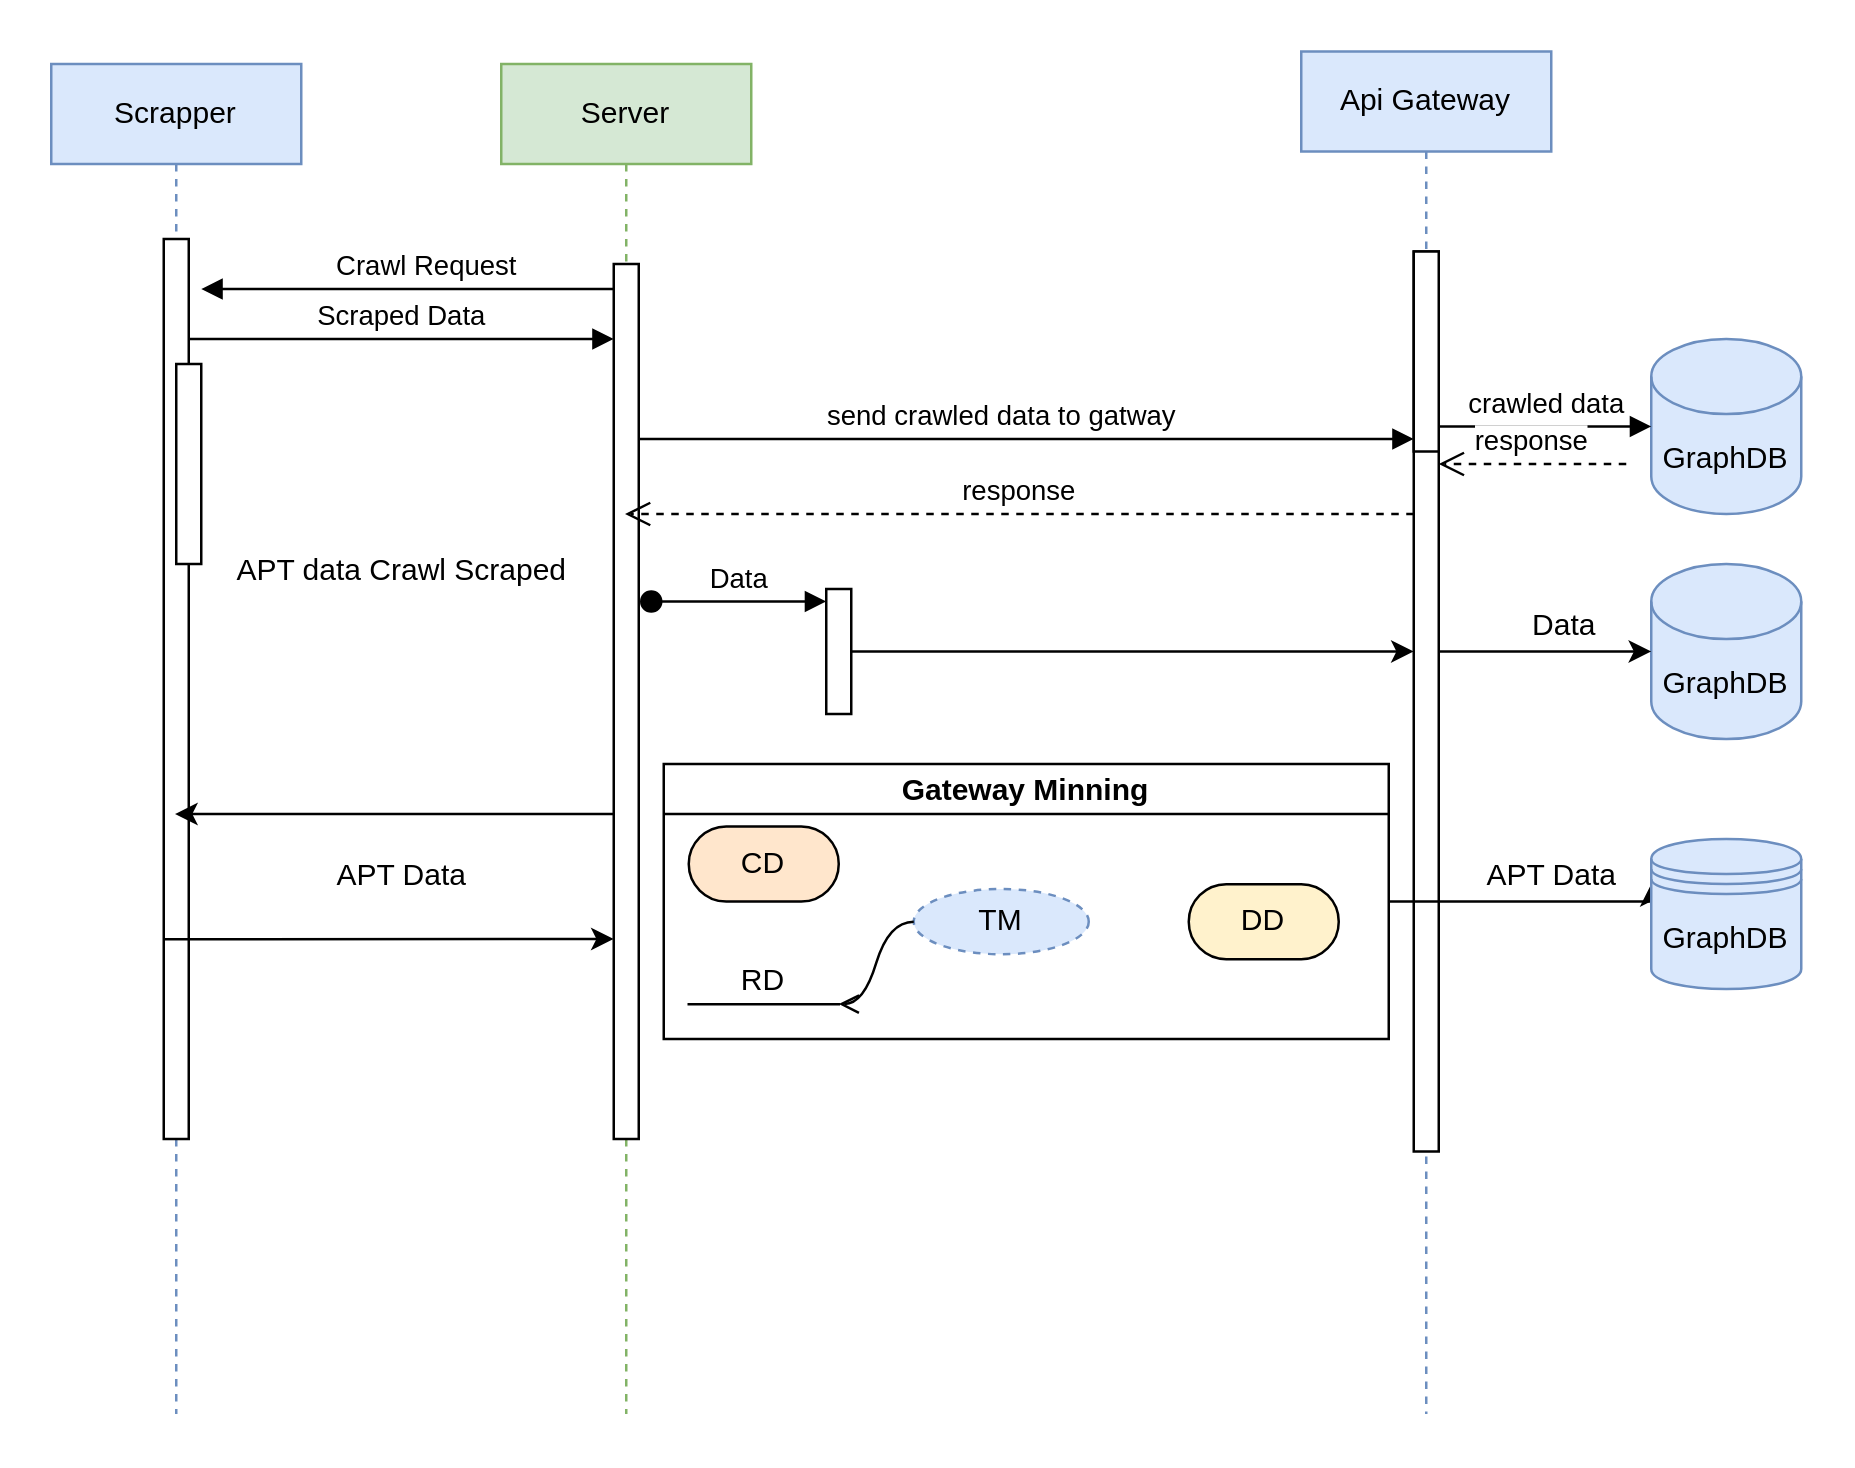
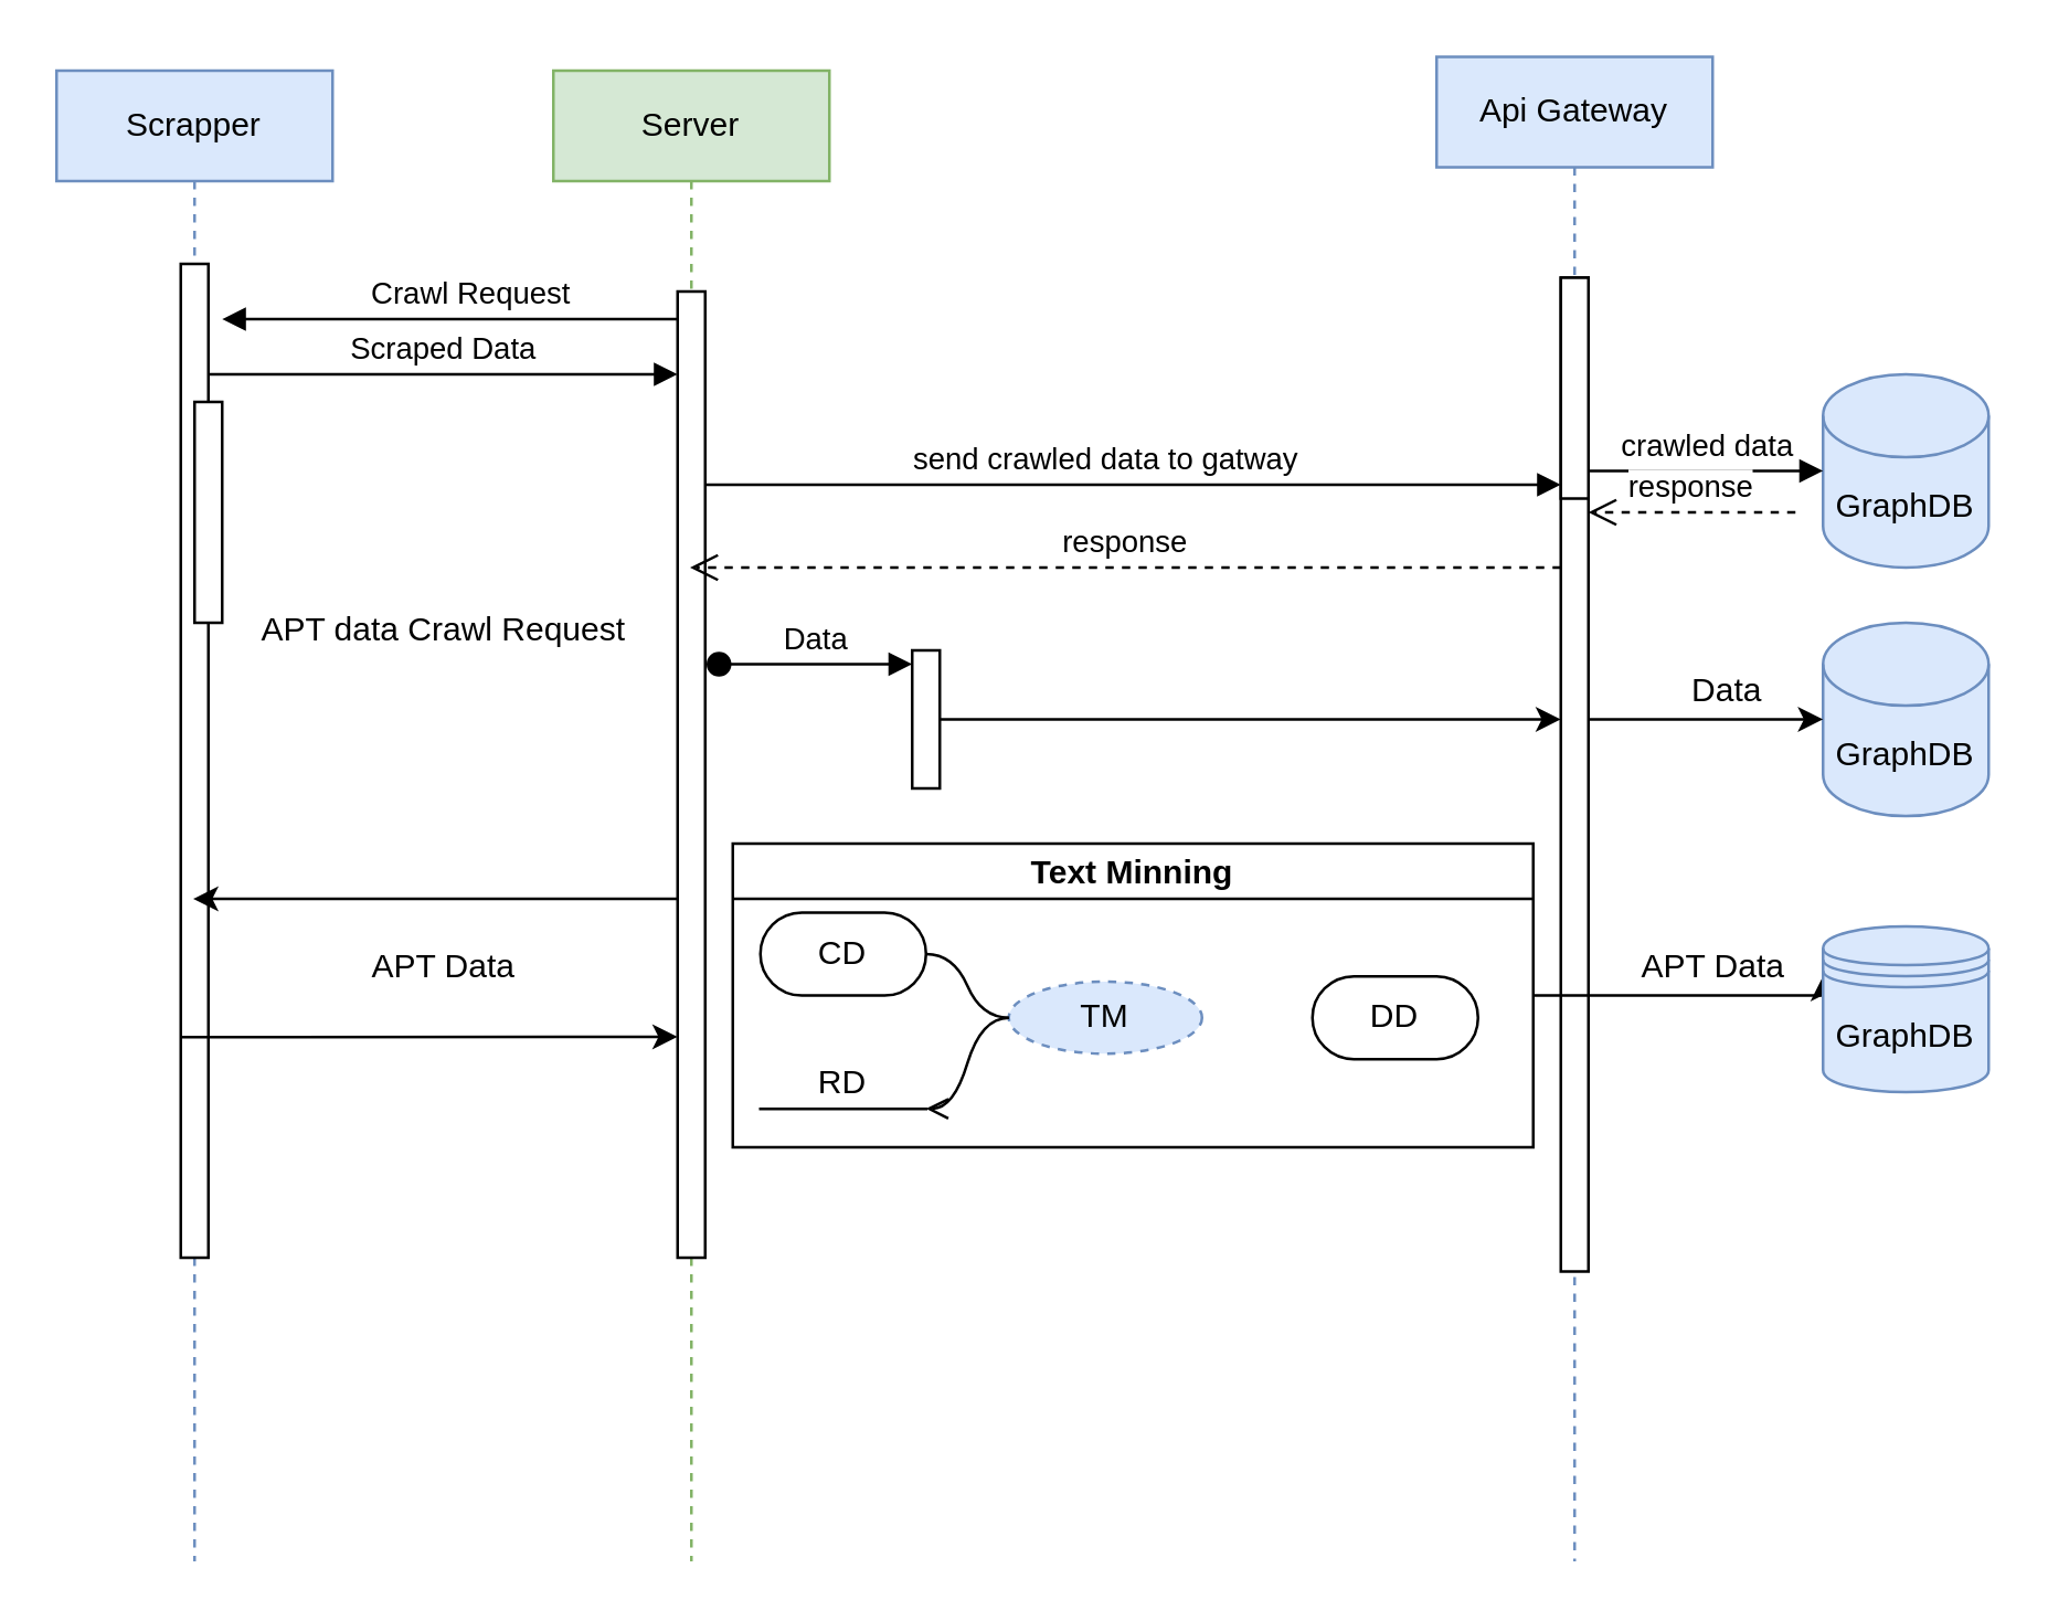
  <mxCell id="0" />
  <mxCell id="1" parent="0" />
  <mxCell id="2" value="Scrapper" style="shape=umlLifeline;perimeter=lifelinePerimeter;whiteSpace=wrap;html=1;container=0;dropTarget=0;collapsible=0;recursiveResize=0;outlineConnect=0;portConstraint=eastwest;newEdgeStyle={&quot;edgeStyle&quot;:&quot;elbowEdgeStyle&quot;,&quot;elbow&quot;:&quot;vertical&quot;,&quot;curved&quot;:0,&quot;rounded&quot;:0};fillColor=#dae8fc;strokeColor=#6c8ebf;" parent="1" vertex="1"><mxGeometry x="20" y="25" width="100" height="540" as="geometry" /></mxCell>
  <mxCell id="3" value="" style="html=1;points=[];perimeter=orthogonalPerimeter;outlineConnect=0;targetShapes=umlLifeline;portConstraint=eastwest;newEdgeStyle={&quot;edgeStyle&quot;:&quot;elbowEdgeStyle&quot;,&quot;elbow&quot;:&quot;vertical&quot;,&quot;curved&quot;:0,&quot;rounded&quot;:0};" parent="2" vertex="1"><mxGeometry x="45" y="70" width="10" height="360" as="geometry" /></mxCell>
  <mxCell id="4" value="" style="html=1;points=[];perimeter=orthogonalPerimeter;outlineConnect=0;targetShapes=umlLifeline;portConstraint=eastwest;newEdgeStyle={&quot;edgeStyle&quot;:&quot;elbowEdgeStyle&quot;,&quot;elbow&quot;:&quot;vertical&quot;,&quot;curved&quot;:0,&quot;rounded&quot;:0};" parent="2" vertex="1"><mxGeometry x="50" y="120" width="10" height="80" as="geometry" /></mxCell>
  <mxCell id="5" value="Server" style="shape=umlLifeline;perimeter=lifelinePerimeter;whiteSpace=wrap;html=1;container=0;dropTarget=0;collapsible=0;recursiveResize=0;outlineConnect=0;portConstraint=eastwest;newEdgeStyle={&quot;edgeStyle&quot;:&quot;elbowEdgeStyle&quot;,&quot;elbow&quot;:&quot;vertical&quot;,&quot;curved&quot;:0,&quot;rounded&quot;:0};fillColor=#d5e8d4;strokeColor=#82b366;" parent="1" vertex="1"><mxGeometry x="200" y="25" width="100" height="540" as="geometry" /></mxCell>
  <mxCell id="6" value="" style="html=1;points=[];perimeter=orthogonalPerimeter;outlineConnect=0;targetShapes=umlLifeline;portConstraint=eastwest;newEdgeStyle={&quot;edgeStyle&quot;:&quot;elbowEdgeStyle&quot;,&quot;elbow&quot;:&quot;vertical&quot;,&quot;curved&quot;:0,&quot;rounded&quot;:0};" parent="5" vertex="1"><mxGeometry x="45" y="80" width="10" height="350" as="geometry" /></mxCell>
  <mxCell id="7" value="Scraped Data" style="html=1;verticalAlign=bottom;endArrow=block;edgeStyle=elbowEdgeStyle;elbow=horizontal;curved=0;rounded=0;" parent="1" source="3" target="6" edge="1"><mxGeometry relative="1" as="geometry"><mxPoint x="175" y="115" as="sourcePoint" /><Array as="points"><mxPoint x="170" y="135" /></Array></mxGeometry></mxCell>
  <mxCell id="8" value="Crawl Request" style="html=1;verticalAlign=bottom;endArrow=block;edgeStyle=elbowEdgeStyle;elbow=vertical;curved=0;rounded=0;" parent="1" edge="1"><mxGeometry x="-0.091" relative="1" as="geometry"><mxPoint x="245" y="115" as="sourcePoint" /><Array as="points"><mxPoint x="170" y="115" /></Array><mxPoint x="80" y="115" as="targetPoint" /><mxPoint as="offset" /></mxGeometry></mxCell>
  <mxCell id="9" value="Api Gateway" style="shape=umlLifeline;whiteSpace=wrap;html=1;container=0;dropTarget=0;collapsible=0;recursiveResize=0;outlineConnect=0;portConstraint=eastwest;newEdgeStyle={&quot;curved&quot;:0,&quot;rounded&quot;:0};points=[[0,0,0,0,5],[0,1,0,0,-5],[1,0,0,0,5],[1,1,0,0,-5]];perimeter=rectanglePerimeter;targetShapes=umlLifeline;participant=label;fillColor=#dae8fc;strokeColor=#6c8ebf;" vertex="1" parent="1"><mxGeometry x="520" y="20" width="100" height="545" as="geometry" /></mxCell>
  <mxCell id="10" value="" style="html=1;points=[];perimeter=orthogonalPerimeter;outlineConnect=0;targetShapes=umlLifeline;portConstraint=eastwest;newEdgeStyle={&quot;edgeStyle&quot;:&quot;elbowEdgeStyle&quot;,&quot;elbow&quot;:&quot;vertical&quot;,&quot;curved&quot;:0,&quot;rounded&quot;:0};" vertex="1" parent="9"><mxGeometry x="45" y="80" width="10" height="360" as="geometry" /></mxCell>
  <mxCell id="11" value="" style="html=1;points=[[0,0,0,0,5],[0,1,0,0,-5],[1,0,0,0,5],[1,1,0,0,-5]];perimeter=orthogonalPerimeter;outlineConnect=0;targetShapes=umlLifeline;portConstraint=eastwest;newEdgeStyle={&quot;curved&quot;:0,&quot;rounded&quot;:0};" vertex="1" parent="9"><mxGeometry x="45" y="80" width="10" height="80" as="geometry" /></mxCell>
  <mxCell id="12" value="response" style="html=1;verticalAlign=bottom;endArrow=open;dashed=1;endSize=8;curved=0;rounded=0;" edge="1" source="10" parent="1" target="5"><mxGeometry relative="1" as="geometry"><mxPoint x="330" y="205" as="targetPoint" /><mxPoint x="400" y="205" as="sourcePoint" /><Array as="points"><mxPoint x="340" y="205" /></Array></mxGeometry></mxCell>
  <mxCell id="13" value="send crawled data to gatway" style="html=1;verticalAlign=bottom;endArrow=block;curved=0;rounded=0;" edge="1" target="11" parent="1" source="6"><mxGeometry x="-0.062" relative="1" as="geometry"><mxPoint x="249.998" y="185" as="sourcePoint" /><mxPoint x="485.45" y="185" as="targetPoint" /><Array as="points"><mxPoint x="360" y="175" /></Array><mxPoint as="offset" /></mxGeometry></mxCell>
  <mxCell id="14" value="GraphDB" style="shape=cylinder3;whiteSpace=wrap;html=1;boundedLbl=1;backgroundOutline=1;size=15;fillColor=#dae8fc;strokeColor=#6c8ebf;" vertex="1" parent="1"><mxGeometry x="660" y="135" width="60" height="70" as="geometry" /></mxCell>
  <mxCell id="15" value="crawled data" style="html=1;verticalAlign=bottom;endArrow=block;curved=0;rounded=0;entryX=0;entryY=0.5;entryDx=0;entryDy=0;entryPerimeter=0;" edge="1" parent="1" source="11" target="14"><mxGeometry width="80" relative="1" as="geometry"><mxPoint x="520" y="175" as="sourcePoint" /><mxPoint x="600" y="175" as="targetPoint" /></mxGeometry></mxCell>
  <mxCell id="16" value="response" style="html=1;verticalAlign=bottom;endArrow=open;dashed=1;endSize=8;curved=0;rounded=0;" edge="1" parent="1" target="10"><mxGeometry relative="1" as="geometry"><mxPoint x="650" y="185" as="sourcePoint" /><mxPoint x="570" y="185" as="targetPoint" /></mxGeometry></mxCell>
  <mxCell id="17" style="edgeStyle=orthogonalEdgeStyle;rounded=0;orthogonalLoop=1;jettySize=auto;html=1;curved=0;" edge="1" parent="1" source="18" target="10"><mxGeometry relative="1" as="geometry"><Array as="points"><mxPoint x="450" y="260" /><mxPoint x="450" y="260" /></Array></mxGeometry></mxCell>
  <mxCell id="18" value="" style="html=1;points=[[0,0,0,0,5],[0,1,0,0,-5],[1,0,0,0,5],[1,1,0,0,-5]];perimeter=orthogonalPerimeter;outlineConnect=0;targetShapes=umlLifeline;portConstraint=eastwest;newEdgeStyle={&quot;curved&quot;:0,&quot;rounded&quot;:0};" vertex="1" parent="1"><mxGeometry x="330" y="235" width="10" height="50" as="geometry" /></mxCell>
  <mxCell id="19" value="Data" style="html=1;verticalAlign=bottom;startArrow=oval;endArrow=block;startSize=8;curved=0;rounded=0;entryX=0;entryY=0;entryDx=0;entryDy=5;" edge="1" target="18" parent="1"><mxGeometry relative="1" as="geometry"><mxPoint x="260" y="240" as="sourcePoint" /></mxGeometry></mxCell>
  <mxCell id="20" value="GraphDB" style="shape=cylinder3;whiteSpace=wrap;html=1;boundedLbl=1;backgroundOutline=1;size=15;fillColor=#dae8fc;strokeColor=#6c8ebf;" vertex="1" parent="1"><mxGeometry x="660" y="225" width="60" height="70" as="geometry" /></mxCell>
  <mxCell id="21" style="edgeStyle=elbowEdgeStyle;rounded=0;orthogonalLoop=1;jettySize=auto;html=1;elbow=vertical;curved=0;" edge="1" parent="1" source="10" target="20"><mxGeometry relative="1" as="geometry" /></mxCell>
  <mxCell id="22" value="Data" style="text;html=1;align=center;verticalAlign=middle;resizable=0;points=[];autosize=1;strokeColor=none;fillColor=none;" vertex="1" parent="1"><mxGeometry x="600" y="235" width="50" height="30" as="geometry" /></mxCell>
  <mxCell id="23" style="edgeStyle=elbowEdgeStyle;rounded=0;orthogonalLoop=1;jettySize=auto;html=1;elbow=vertical;curved=0;" edge="1" parent="1" source="6" target="2"><mxGeometry relative="1" as="geometry"><Array as="points"><mxPoint x="180" y="325" /></Array></mxGeometry></mxCell>
- <mxCell id="24" value="APT data Crawl Scraped" style="text;html=1;align=center;verticalAlign=middle;resizable=0;points=[];autosize=1;strokeColor=none;fillColor=none;" vertex="1" parent="1"><mxGeometry x="80" y="213" width="160" height="30" as="geometry" /></mxCell>
+ <mxCell id="24" value="APT data Crawl Request" style="text;html=1;align=center;verticalAlign=middle;resizable=0;points=[];autosize=1;strokeColor=none;fillColor=none;" vertex="1" parent="1"><mxGeometry x="80" y="213" width="160" height="30" as="geometry" /></mxCell>
  <mxCell id="25" style="edgeStyle=elbowEdgeStyle;rounded=0;orthogonalLoop=1;jettySize=auto;html=1;elbow=vertical;curved=0;" edge="1" parent="1" target="6"><mxGeometry relative="1" as="geometry"><mxPoint x="65.5" y="375.101" as="sourcePoint" /><mxPoint x="240" y="375.101" as="targetPoint" /></mxGeometry></mxCell>
  <mxCell id="26" value="APT Data" style="text;html=1;align=center;verticalAlign=middle;resizable=0;points=[];autosize=1;strokeColor=none;fillColor=none;" vertex="1" parent="1"><mxGeometry x="120" y="335" width="80" height="30" as="geometry" /></mxCell>
  <mxCell id="27" style="edgeStyle=orthogonalEdgeStyle;rounded=0;orthogonalLoop=1;jettySize=auto;html=1;exitX=1;exitY=0.5;exitDx=0;exitDy=0;entryX=0;entryY=0.3;entryDx=0;entryDy=0;" edge="1" parent="1" source="28" target="35"><mxGeometry relative="1" as="geometry"><Array as="points"><mxPoint x="660" y="360" /></Array></mxGeometry></mxCell>
- <mxCell id="28" value="Gateway Minning" style="swimlane;startSize=20;horizontal=1;containerType=tree;" vertex="1" parent="1"><mxGeometry x="265" y="305" width="290" height="110" as="geometry" /></mxCell>
+ <mxCell id="28" value="Text Minning" style="swimlane;startSize=20;horizontal=1;containerType=tree;" vertex="1" parent="1"><mxGeometry x="265" y="305" width="290" height="110" as="geometry" /></mxCell>
  <mxCell id="29" value="TM" style="ellipse;whiteSpace=wrap;html=1;align=center;treeFolding=1;treeMoving=1;newEdgeStyle={&quot;edgeStyle&quot;:&quot;entityRelationEdgeStyle&quot;,&quot;startArrow&quot;:&quot;none&quot;,&quot;endArrow&quot;:&quot;none&quot;,&quot;segment&quot;:10,&quot;curved&quot;:1,&quot;sourcePerimeterSpacing&quot;:0,&quot;targetPerimeterSpacing&quot;:0};fillColor=#dae8fc;strokeColor=#6c8ebf;dashed=1;" vertex="1" parent="28"><mxGeometry x="100" y="50" width="70" height="26.1" as="geometry" /></mxCell>
- <mxCell id="30" value="DD" style="whiteSpace=wrap;html=1;rounded=1;arcSize=50;align=center;verticalAlign=middle;strokeWidth=1;autosize=1;spacing=4;treeFolding=1;treeMoving=1;newEdgeStyle={&quot;edgeStyle&quot;:&quot;entityRelationEdgeStyle&quot;,&quot;startArrow&quot;:&quot;none&quot;,&quot;endArrow&quot;:&quot;none&quot;,&quot;segment&quot;:10,&quot;curved&quot;:1,&quot;sourcePerimeterSpacing&quot;:0,&quot;targetPerimeterSpacing&quot;:0};fillColor=#fff2cc;" vertex="1" parent="28"><mxGeometry x="210" y="48.05" width="60" height="30" as="geometry" /></mxCell>
- <mxCell id="32" value="CD" style="whiteSpace=wrap;html=1;rounded=1;arcSize=50;align=center;verticalAlign=middle;strokeWidth=1;autosize=1;spacing=4;treeFolding=1;treeMoving=1;newEdgeStyle={&quot;edgeStyle&quot;:&quot;entityRelationEdgeStyle&quot;,&quot;startArrow&quot;:&quot;none&quot;,&quot;endArrow&quot;:&quot;none&quot;,&quot;segment&quot;:10,&quot;curved&quot;:1,&quot;sourcePerimeterSpacing&quot;:0,&quot;targetPerimeterSpacing&quot;:0};fillColor=#ffe6cc;" vertex="1" parent="28"><mxGeometry x="10" y="25.0" width="60" height="30" as="geometry" /></mxCell>
+ <mxCell id="30" value="DD" style="whiteSpace=wrap;html=1;rounded=1;arcSize=50;align=center;verticalAlign=middle;strokeWidth=1;autosize=1;spacing=4;treeFolding=1;treeMoving=1;newEdgeStyle={&quot;edgeStyle&quot;:&quot;entityRelationEdgeStyle&quot;,&quot;startArrow&quot;:&quot;none&quot;,&quot;endArrow&quot;:&quot;none&quot;,&quot;segment&quot;:10,&quot;curved&quot;:1,&quot;sourcePerimeterSpacing&quot;:0,&quot;targetPerimeterSpacing&quot;:0};" vertex="1" parent="28"><mxGeometry x="210" y="48.05" width="60" height="30" as="geometry" /></mxCell>
+ <mxCell id="31" value="" style="edgeStyle=entityRelationEdgeStyle;startArrow=none;endArrow=none;segment=10;curved=1;sourcePerimeterSpacing=0;targetPerimeterSpacing=0;rounded=0;" edge="1" parent="28" source="29" target="32"><mxGeometry relative="1" as="geometry" /></mxCell>
+ <mxCell id="32" value="CD" style="whiteSpace=wrap;html=1;rounded=1;arcSize=50;align=center;verticalAlign=middle;strokeWidth=1;autosize=1;spacing=4;treeFolding=1;treeMoving=1;newEdgeStyle={&quot;edgeStyle&quot;:&quot;entityRelationEdgeStyle&quot;,&quot;startArrow&quot;:&quot;none&quot;,&quot;endArrow&quot;:&quot;none&quot;,&quot;segment&quot;:10,&quot;curved&quot;:1,&quot;sourcePerimeterSpacing&quot;:0,&quot;targetPerimeterSpacing&quot;:0};" vertex="1" parent="28"><mxGeometry x="10" y="25.0" width="60" height="30" as="geometry" /></mxCell>
  <mxCell id="33" value="" style="edgeStyle=entityRelationEdgeStyle;startArrow=none;endArrow=open;segment=10;curved=1;sourcePerimeterSpacing=0;targetPerimeterSpacing=0;rounded=0;" edge="1" parent="28" source="29" target="34"><mxGeometry relative="1" as="geometry" /></mxCell>
  <mxCell id="34" value="RD" style="whiteSpace=wrap;html=1;shape=partialRectangle;top=0;left=0;bottom=1;right=0;points=[[0,1],[1,1]];fillColor=none;align=center;verticalAlign=bottom;routingCenterY=0.5;snapToPoint=1;autosize=1;treeFolding=1;treeMoving=1;newEdgeStyle={&quot;edgeStyle&quot;:&quot;entityRelationEdgeStyle&quot;,&quot;startArrow&quot;:&quot;none&quot;,&quot;endArrow&quot;:&quot;none&quot;,&quot;segment&quot;:10,&quot;curved&quot;:1,&quot;sourcePerimeterSpacing&quot;:0,&quot;targetPerimeterSpacing&quot;:0};" vertex="1" parent="28"><mxGeometry x="10" y="66.1" width="60" height="30" as="geometry" /></mxCell>
  <mxCell id="35" value="GraphDB" style="shape=datastore;whiteSpace=wrap;html=1;fillColor=#dae8fc;strokeColor=#6c8ebf;" vertex="1" parent="1"><mxGeometry x="660" y="335" width="60" height="60" as="geometry" /></mxCell>
  <mxCell id="36" value="APT Data" style="text;html=1;align=center;verticalAlign=middle;resizable=0;points=[];autosize=1;strokeColor=none;fillColor=none;" vertex="1" parent="1"><mxGeometry x="580" y="335" width="80" height="30" as="geometry" /></mxCell>
